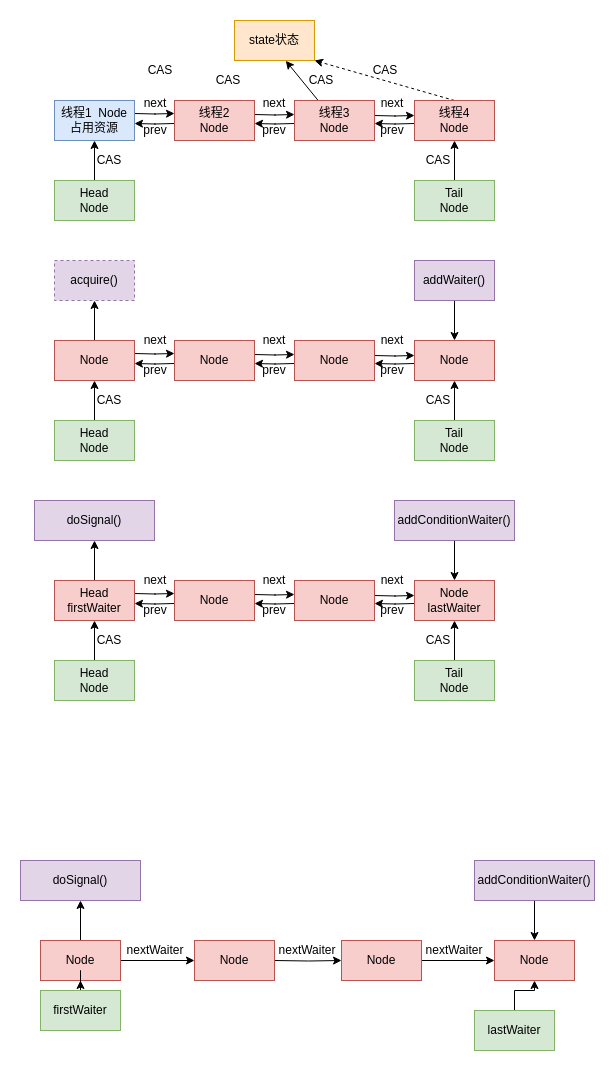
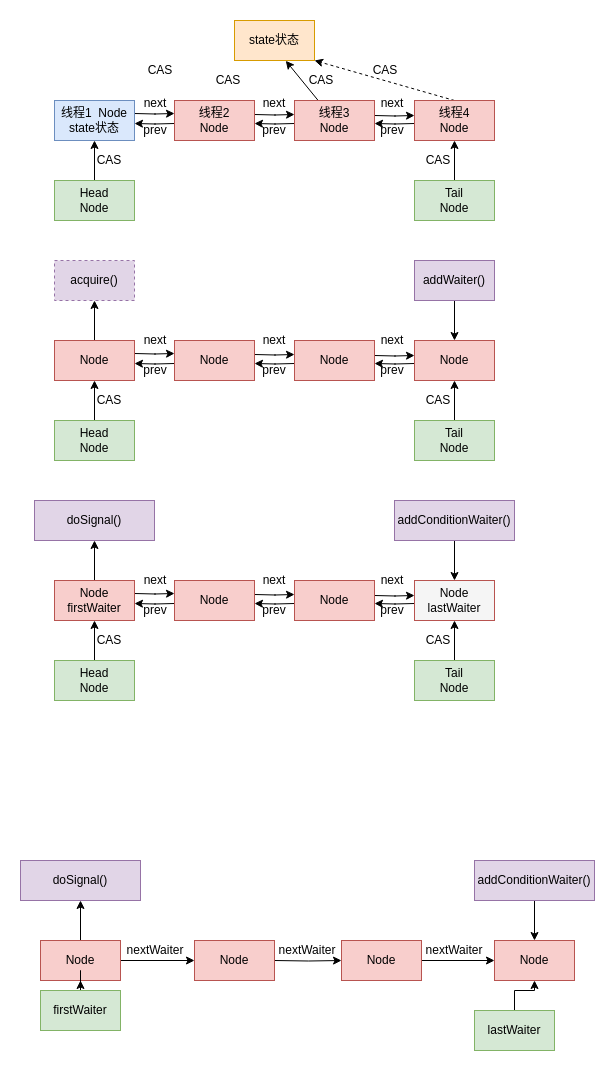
  <mxCell id="0" />
  <mxCell id="1" parent="0" />
  <mxCell id="2" style="edgeStyle=orthogonalEdgeStyle;rounded=0;orthogonalLoop=1;jettySize=auto;html=1;entryX=0;entryY=0.5;entryDx=0;entryDy=0;" parent="1" edge="1"><mxGeometry relative="1" as="geometry"><mxPoint x="134" y="113" as="sourcePoint" /><mxPoint x="174" y="113" as="targetPoint" /></mxGeometry></mxCell>
- <mxCell id="3" value="线程1&amp;nbsp; Node&lt;br&gt;占用资源" style="rounded=0;whiteSpace=wrap;html=1;fillColor=#dae8fc;strokeColor=#6c8ebf;" parent="1" vertex="1"><mxGeometry x="54" y="100" width="80" height="40" as="geometry" /></mxCell>
+ <mxCell id="3" value="线程1&amp;nbsp; Node&lt;br&gt;state状态" style="rounded=0;whiteSpace=wrap;html=1;fillColor=#dae8fc;strokeColor=#6c8ebf;" parent="1" vertex="1"><mxGeometry x="54" y="100" width="80" height="40" as="geometry" /></mxCell>
  <mxCell id="4" style="edgeStyle=orthogonalEdgeStyle;rounded=0;orthogonalLoop=1;jettySize=auto;html=1;entryX=1;entryY=0.5;entryDx=0;entryDy=0;" parent="1" edge="1"><mxGeometry relative="1" as="geometry"><mxPoint x="174" y="123" as="sourcePoint" /><mxPoint x="134" y="123" as="targetPoint" /></mxGeometry></mxCell>
  <mxCell id="5" style="edgeStyle=orthogonalEdgeStyle;rounded=0;orthogonalLoop=1;jettySize=auto;html=1;entryX=0;entryY=0.5;entryDx=0;entryDy=0;" parent="1" edge="1"><mxGeometry relative="1" as="geometry"><mxPoint x="254" y="114" as="sourcePoint" /><mxPoint x="294" y="114" as="targetPoint" /></mxGeometry></mxCell>
  <mxCell id="6" value="线程2&lt;br&gt;Node" style="rounded=0;whiteSpace=wrap;html=1;fillColor=#f8cecc;strokeColor=#b85450;" parent="1" vertex="1"><mxGeometry x="174" y="100" width="80" height="40" as="geometry" /></mxCell>
  <mxCell id="7" style="edgeStyle=orthogonalEdgeStyle;rounded=0;orthogonalLoop=1;jettySize=auto;html=1;entryX=1;entryY=0.5;entryDx=0;entryDy=0;" parent="1" edge="1"><mxGeometry relative="1" as="geometry"><mxPoint x="294" y="123" as="sourcePoint" /><mxPoint x="254" y="123" as="targetPoint" /></mxGeometry></mxCell>
  <mxCell id="8" style="edgeStyle=orthogonalEdgeStyle;rounded=0;orthogonalLoop=1;jettySize=auto;html=1;" parent="1" edge="1"><mxGeometry relative="1" as="geometry"><mxPoint x="374" y="115" as="sourcePoint" /><mxPoint x="414" y="115" as="targetPoint" /></mxGeometry></mxCell>
  <mxCell id="9" style="edgeStyle=none;rounded=0;orthogonalLoop=1;jettySize=auto;html=1;entryX=0.641;entryY=1.007;entryDx=0;entryDy=0;entryPerimeter=0;dashed=0;" parent="1" source="10" target="18" edge="1"><mxGeometry relative="1" as="geometry" /></mxCell>
  <mxCell id="10" value="线程3&lt;br&gt;Node" style="rounded=0;whiteSpace=wrap;html=1;fillColor=#f8cecc;strokeColor=#b85450;" parent="1" vertex="1"><mxGeometry x="294" y="100" width="80" height="40" as="geometry" /></mxCell>
  <mxCell id="11" style="edgeStyle=orthogonalEdgeStyle;rounded=0;orthogonalLoop=1;jettySize=auto;html=1;entryX=1;entryY=0.5;entryDx=0;entryDy=0;" parent="1" edge="1"><mxGeometry relative="1" as="geometry"><mxPoint x="414" y="123" as="sourcePoint" /><mxPoint x="374" y="123" as="targetPoint" /></mxGeometry></mxCell>
  <mxCell id="12" style="edgeStyle=none;rounded=0;orthogonalLoop=1;jettySize=auto;html=1;entryX=1;entryY=1;entryDx=0;entryDy=0;exitX=0.5;exitY=0;exitDx=0;exitDy=0;dashed=1;" parent="1" source="13" target="18" edge="1"><mxGeometry relative="1" as="geometry" /></mxCell>
  <mxCell id="13" value="线程4&lt;br&gt;Node" style="rounded=0;whiteSpace=wrap;html=1;fillColor=#f8cecc;strokeColor=#b85450;" parent="1" vertex="1"><mxGeometry x="414" y="100" width="80" height="40" as="geometry" /></mxCell>
  <mxCell id="14" style="edgeStyle=orthogonalEdgeStyle;rounded=0;orthogonalLoop=1;jettySize=auto;html=1;entryX=0.5;entryY=1;entryDx=0;entryDy=0;" parent="1" source="15" target="3" edge="1"><mxGeometry relative="1" as="geometry" /></mxCell>
  <mxCell id="15" value="Head&lt;br&gt;Node" style="rounded=0;whiteSpace=wrap;html=1;fillColor=#d5e8d4;strokeColor=#82b366;" parent="1" vertex="1"><mxGeometry x="54" y="180" width="80" height="40" as="geometry" /></mxCell>
  <mxCell id="16" style="edgeStyle=orthogonalEdgeStyle;rounded=0;orthogonalLoop=1;jettySize=auto;html=1;entryX=0.5;entryY=1;entryDx=0;entryDy=0;" parent="1" source="17" target="13" edge="1"><mxGeometry relative="1" as="geometry" /></mxCell>
  <mxCell id="17" value="Tail&lt;br&gt;Node" style="rounded=0;whiteSpace=wrap;html=1;fillColor=#d5e8d4;strokeColor=#82b366;" parent="1" vertex="1"><mxGeometry x="414" y="180" width="80" height="40" as="geometry" /></mxCell>
  <mxCell id="18" value="state状态" style="rounded=0;whiteSpace=wrap;html=1;fillColor=#ffe6cc;strokeColor=#d79b00;" parent="1" vertex="1"><mxGeometry x="234" y="20" width="80" height="40" as="geometry" /></mxCell>
  <mxCell id="19" value="CAS" style="text;html=1;strokeColor=none;fillColor=none;align=center;verticalAlign=middle;whiteSpace=wrap;rounded=0;" parent="1" vertex="1"><mxGeometry x="94" y="150" width="30" height="20" as="geometry" /></mxCell>
  <mxCell id="20" value="CAS" style="text;html=1;strokeColor=none;fillColor=none;align=center;verticalAlign=middle;whiteSpace=wrap;rounded=0;" parent="1" vertex="1"><mxGeometry x="422" y="150" width="32" height="20" as="geometry" /></mxCell>
  <mxCell id="21" value="CAS" style="text;html=1;strokeColor=none;fillColor=none;align=center;verticalAlign=middle;whiteSpace=wrap;rounded=0;" parent="1" vertex="1"><mxGeometry x="140" y="60" width="40" height="20" as="geometry" /></mxCell>
  <mxCell id="22" value="CAS" style="text;html=1;strokeColor=none;fillColor=none;align=center;verticalAlign=middle;whiteSpace=wrap;rounded=0;" parent="1" vertex="1"><mxGeometry x="208" y="70" width="40" height="20" as="geometry" /></mxCell>
  <mxCell id="23" value="CAS" style="text;html=1;strokeColor=none;fillColor=none;align=center;verticalAlign=middle;whiteSpace=wrap;rounded=0;" parent="1" vertex="1"><mxGeometry x="301" y="70" width="40" height="20" as="geometry" /></mxCell>
  <mxCell id="24" value="CAS" style="text;html=1;strokeColor=none;fillColor=none;align=center;verticalAlign=middle;whiteSpace=wrap;rounded=0;" parent="1" vertex="1"><mxGeometry x="365" y="60" width="40" height="20" as="geometry" /></mxCell>
  <mxCell id="25" style="edgeStyle=orthogonalEdgeStyle;rounded=0;orthogonalLoop=1;jettySize=auto;html=1;entryX=0;entryY=0.5;entryDx=0;entryDy=0;" parent="1" edge="1"><mxGeometry relative="1" as="geometry"><mxPoint x="134" y="353" as="sourcePoint" /><mxPoint x="174" y="353" as="targetPoint" /></mxGeometry></mxCell>
  <mxCell id="26" style="rounded=0;orthogonalLoop=1;jettySize=auto;html=1;entryX=0.5;entryY=1;entryDx=0;entryDy=0;" parent="1" source="27" target="42" edge="1"><mxGeometry relative="1" as="geometry" /></mxCell>
  <mxCell id="27" value="Node" style="rounded=0;whiteSpace=wrap;html=1;fillColor=#f8cecc;strokeColor=#b85450;" parent="1" vertex="1"><mxGeometry x="54" y="340" width="80" height="40" as="geometry" /></mxCell>
  <mxCell id="28" style="edgeStyle=orthogonalEdgeStyle;rounded=0;orthogonalLoop=1;jettySize=auto;html=1;entryX=1;entryY=0.5;entryDx=0;entryDy=0;" parent="1" edge="1"><mxGeometry relative="1" as="geometry"><mxPoint x="174" y="363" as="sourcePoint" /><mxPoint x="134" y="363" as="targetPoint" /></mxGeometry></mxCell>
  <mxCell id="29" style="edgeStyle=orthogonalEdgeStyle;rounded=0;orthogonalLoop=1;jettySize=auto;html=1;entryX=0;entryY=0.5;entryDx=0;entryDy=0;" parent="1" edge="1"><mxGeometry relative="1" as="geometry"><mxPoint x="254" y="354" as="sourcePoint" /><mxPoint x="294" y="354" as="targetPoint" /></mxGeometry></mxCell>
  <mxCell id="30" value="Node" style="rounded=0;whiteSpace=wrap;html=1;fillColor=#f8cecc;strokeColor=#b85450;" parent="1" vertex="1"><mxGeometry x="174" y="340" width="80" height="40" as="geometry" /></mxCell>
  <mxCell id="31" style="edgeStyle=orthogonalEdgeStyle;rounded=0;orthogonalLoop=1;jettySize=auto;html=1;entryX=1;entryY=0.5;entryDx=0;entryDy=0;" parent="1" edge="1"><mxGeometry relative="1" as="geometry"><mxPoint x="294" y="363" as="sourcePoint" /><mxPoint x="254" y="363" as="targetPoint" /></mxGeometry></mxCell>
  <mxCell id="32" style="edgeStyle=orthogonalEdgeStyle;rounded=0;orthogonalLoop=1;jettySize=auto;html=1;" parent="1" edge="1"><mxGeometry relative="1" as="geometry"><mxPoint x="374" y="355" as="sourcePoint" /><mxPoint x="414" y="355" as="targetPoint" /></mxGeometry></mxCell>
  <mxCell id="33" value="Node" style="rounded=0;whiteSpace=wrap;html=1;fillColor=#f8cecc;strokeColor=#b85450;" parent="1" vertex="1"><mxGeometry x="294" y="340" width="80" height="40" as="geometry" /></mxCell>
  <mxCell id="34" style="edgeStyle=orthogonalEdgeStyle;rounded=0;orthogonalLoop=1;jettySize=auto;html=1;entryX=1;entryY=0.5;entryDx=0;entryDy=0;" parent="1" edge="1"><mxGeometry relative="1" as="geometry"><mxPoint x="414" y="363" as="sourcePoint" /><mxPoint x="374" y="363" as="targetPoint" /></mxGeometry></mxCell>
  <mxCell id="35" value="Node" style="rounded=0;whiteSpace=wrap;html=1;fillColor=#f8cecc;strokeColor=#b85450;" parent="1" vertex="1"><mxGeometry x="414" y="340" width="80" height="40" as="geometry" /></mxCell>
  <mxCell id="36" style="edgeStyle=orthogonalEdgeStyle;rounded=0;orthogonalLoop=1;jettySize=auto;html=1;entryX=0.5;entryY=1;entryDx=0;entryDy=0;" parent="1" source="37" target="27" edge="1"><mxGeometry relative="1" as="geometry" /></mxCell>
  <mxCell id="37" value="Head&lt;br&gt;Node" style="rounded=0;whiteSpace=wrap;html=1;fillColor=#d5e8d4;strokeColor=#82b366;" parent="1" vertex="1"><mxGeometry x="54" y="420" width="80" height="40" as="geometry" /></mxCell>
  <mxCell id="38" style="edgeStyle=orthogonalEdgeStyle;rounded=0;orthogonalLoop=1;jettySize=auto;html=1;entryX=0.5;entryY=1;entryDx=0;entryDy=0;" parent="1" source="39" target="35" edge="1"><mxGeometry relative="1" as="geometry" /></mxCell>
  <mxCell id="39" value="Tail&lt;br&gt;Node" style="rounded=0;whiteSpace=wrap;html=1;fillColor=#d5e8d4;strokeColor=#82b366;" parent="1" vertex="1"><mxGeometry x="414" y="420" width="80" height="40" as="geometry" /></mxCell>
  <mxCell id="40" value="CAS" style="text;html=1;strokeColor=none;fillColor=none;align=center;verticalAlign=middle;whiteSpace=wrap;rounded=0;" parent="1" vertex="1"><mxGeometry x="94" y="390" width="30" height="20" as="geometry" /></mxCell>
  <mxCell id="41" value="CAS" style="text;html=1;strokeColor=none;fillColor=none;align=center;verticalAlign=middle;whiteSpace=wrap;rounded=0;" parent="1" vertex="1"><mxGeometry x="422" y="390" width="32" height="20" as="geometry" /></mxCell>
  <mxCell id="42" value="acquire()" style="rounded=0;whiteSpace=wrap;html=1;fillColor=#e1d5e7;strokeColor=#9673a6;dashed=1;" parent="1" vertex="1"><mxGeometry x="54" y="260" width="80" height="40" as="geometry" /></mxCell>
  <mxCell id="43" style="edgeStyle=none;rounded=0;orthogonalLoop=1;jettySize=auto;html=1;entryX=0.5;entryY=0;entryDx=0;entryDy=0;" parent="1" source="44" target="35" edge="1"><mxGeometry relative="1" as="geometry" /></mxCell>
  <mxCell id="44" value="addWaiter()" style="rounded=0;whiteSpace=wrap;html=1;fillColor=#e1d5e7;strokeColor=#9673a6;" parent="1" vertex="1"><mxGeometry x="414" y="260" width="80" height="40" as="geometry" /></mxCell>
  <mxCell id="45" style="edgeStyle=orthogonalEdgeStyle;rounded=0;orthogonalLoop=1;jettySize=auto;html=1;entryX=0;entryY=0.5;entryDx=0;entryDy=0;" parent="1" edge="1"><mxGeometry relative="1" as="geometry"><mxPoint x="134" y="593" as="sourcePoint" /><mxPoint x="174" y="593" as="targetPoint" /></mxGeometry></mxCell>
  <mxCell id="46" style="rounded=0;orthogonalLoop=1;jettySize=auto;html=1;entryX=0.5;entryY=1;entryDx=0;entryDy=0;" parent="1" source="47" target="62" edge="1"><mxGeometry relative="1" as="geometry" /></mxCell>
- <mxCell id="47" value="Head&lt;br&gt;firstWaiter" style="rounded=0;whiteSpace=wrap;html=1;fillColor=#f8cecc;strokeColor=#b85450;" parent="1" vertex="1"><mxGeometry x="54" y="580" width="80" height="40" as="geometry" /></mxCell>
+ <mxCell id="47" value="Node&lt;br&gt;firstWaiter" style="rounded=0;whiteSpace=wrap;html=1;fillColor=#f8cecc;strokeColor=#b85450;" parent="1" vertex="1"><mxGeometry x="54" y="580" width="80" height="40" as="geometry" /></mxCell>
  <mxCell id="48" style="edgeStyle=orthogonalEdgeStyle;rounded=0;orthogonalLoop=1;jettySize=auto;html=1;entryX=1;entryY=0.5;entryDx=0;entryDy=0;" parent="1" edge="1"><mxGeometry relative="1" as="geometry"><mxPoint x="174" y="603" as="sourcePoint" /><mxPoint x="134" y="603" as="targetPoint" /></mxGeometry></mxCell>
  <mxCell id="49" style="edgeStyle=orthogonalEdgeStyle;rounded=0;orthogonalLoop=1;jettySize=auto;html=1;entryX=0;entryY=0.5;entryDx=0;entryDy=0;" parent="1" edge="1"><mxGeometry relative="1" as="geometry"><mxPoint x="254" y="594" as="sourcePoint" /><mxPoint x="294" y="594" as="targetPoint" /></mxGeometry></mxCell>
  <mxCell id="50" value="Node" style="rounded=0;whiteSpace=wrap;html=1;fillColor=#f8cecc;strokeColor=#b85450;" parent="1" vertex="1"><mxGeometry x="174" y="580" width="80" height="40" as="geometry" /></mxCell>
  <mxCell id="51" style="edgeStyle=orthogonalEdgeStyle;rounded=0;orthogonalLoop=1;jettySize=auto;html=1;entryX=1;entryY=0.5;entryDx=0;entryDy=0;" parent="1" edge="1"><mxGeometry relative="1" as="geometry"><mxPoint x="294" y="603" as="sourcePoint" /><mxPoint x="254" y="603" as="targetPoint" /></mxGeometry></mxCell>
  <mxCell id="52" style="edgeStyle=orthogonalEdgeStyle;rounded=0;orthogonalLoop=1;jettySize=auto;html=1;" parent="1" edge="1"><mxGeometry relative="1" as="geometry"><mxPoint x="374" y="595" as="sourcePoint" /><mxPoint x="414" y="595" as="targetPoint" /></mxGeometry></mxCell>
  <mxCell id="53" value="Node" style="rounded=0;whiteSpace=wrap;html=1;fillColor=#f8cecc;strokeColor=#b85450;" parent="1" vertex="1"><mxGeometry x="294" y="580" width="80" height="40" as="geometry" /></mxCell>
  <mxCell id="54" style="edgeStyle=orthogonalEdgeStyle;rounded=0;orthogonalLoop=1;jettySize=auto;html=1;entryX=1;entryY=0.5;entryDx=0;entryDy=0;" parent="1" edge="1"><mxGeometry relative="1" as="geometry"><mxPoint x="414" y="603" as="sourcePoint" /><mxPoint x="374" y="603" as="targetPoint" /></mxGeometry></mxCell>
- <mxCell id="55" value="Node&lt;br&gt;lastWaiter" style="rounded=0;whiteSpace=wrap;html=1;fillColor=#f8cecc;strokeColor=#b85450;" parent="1" vertex="1"><mxGeometry x="414" y="580" width="80" height="40" as="geometry" /></mxCell>
+ <mxCell id="55" value="Node&lt;br&gt;lastWaiter" style="rounded=0;whiteSpace=wrap;html=1;fillColor=#f5f5f5;strokeColor=#b85450;" parent="1" vertex="1"><mxGeometry x="414" y="580" width="80" height="40" as="geometry" /></mxCell>
  <mxCell id="56" style="edgeStyle=orthogonalEdgeStyle;rounded=0;orthogonalLoop=1;jettySize=auto;html=1;entryX=0.5;entryY=1;entryDx=0;entryDy=0;" parent="1" source="57" target="47" edge="1"><mxGeometry relative="1" as="geometry" /></mxCell>
  <mxCell id="57" value="Head&lt;br&gt;Node" style="rounded=0;whiteSpace=wrap;html=1;fillColor=#d5e8d4;strokeColor=#82b366;" parent="1" vertex="1"><mxGeometry x="54" y="660" width="80" height="40" as="geometry" /></mxCell>
  <mxCell id="58" style="edgeStyle=orthogonalEdgeStyle;rounded=0;orthogonalLoop=1;jettySize=auto;html=1;entryX=0.5;entryY=1;entryDx=0;entryDy=0;" parent="1" source="59" target="55" edge="1"><mxGeometry relative="1" as="geometry" /></mxCell>
  <mxCell id="59" value="Tail&lt;br&gt;Node" style="rounded=0;whiteSpace=wrap;html=1;fillColor=#d5e8d4;strokeColor=#82b366;" parent="1" vertex="1"><mxGeometry x="414" y="660" width="80" height="40" as="geometry" /></mxCell>
  <mxCell id="60" value="CAS" style="text;html=1;strokeColor=none;fillColor=none;align=center;verticalAlign=middle;whiteSpace=wrap;rounded=0;" parent="1" vertex="1"><mxGeometry x="94" y="630" width="30" height="20" as="geometry" /></mxCell>
  <mxCell id="61" value="CAS" style="text;html=1;strokeColor=none;fillColor=none;align=center;verticalAlign=middle;whiteSpace=wrap;rounded=0;" parent="1" vertex="1"><mxGeometry x="422" y="630" width="32" height="20" as="geometry" /></mxCell>
  <mxCell id="62" value="doSignal()" style="rounded=0;whiteSpace=wrap;html=1;fillColor=#e1d5e7;strokeColor=#9673a6;" parent="1" vertex="1"><mxGeometry x="34" y="500" width="120" height="40" as="geometry" /></mxCell>
  <mxCell id="63" style="edgeStyle=none;rounded=0;orthogonalLoop=1;jettySize=auto;html=1;entryX=0.5;entryY=0;entryDx=0;entryDy=0;" parent="1" source="64" target="55" edge="1"><mxGeometry relative="1" as="geometry" /></mxCell>
  <mxCell id="64" value="addConditionWaiter()" style="rounded=0;whiteSpace=wrap;html=1;fillColor=#e1d5e7;strokeColor=#9673a6;" parent="1" vertex="1"><mxGeometry x="394" y="500" width="120" height="40" as="geometry" /></mxCell>
  <mxCell id="65" value="next" style="text;html=1;strokeColor=none;fillColor=none;align=center;verticalAlign=middle;whiteSpace=wrap;rounded=0;" parent="1" vertex="1"><mxGeometry x="140" y="93" width="30" height="20" as="geometry" /></mxCell>
  <mxCell id="66" value="prev" style="text;html=1;strokeColor=none;fillColor=none;align=center;verticalAlign=middle;whiteSpace=wrap;rounded=0;" parent="1" vertex="1"><mxGeometry x="140" y="120" width="30" height="20" as="geometry" /></mxCell>
  <mxCell id="67" value="next" style="text;html=1;strokeColor=none;fillColor=none;align=center;verticalAlign=middle;whiteSpace=wrap;rounded=0;" parent="1" vertex="1"><mxGeometry x="259" y="93" width="30" height="20" as="geometry" /></mxCell>
  <mxCell id="68" value="next" style="text;html=1;strokeColor=none;fillColor=none;align=center;verticalAlign=middle;whiteSpace=wrap;rounded=0;" parent="1" vertex="1"><mxGeometry x="377" y="93" width="30" height="20" as="geometry" /></mxCell>
  <mxCell id="69" value="prev" style="text;html=1;strokeColor=none;fillColor=none;align=center;verticalAlign=middle;whiteSpace=wrap;rounded=0;" parent="1" vertex="1"><mxGeometry x="259" y="120" width="30" height="20" as="geometry" /></mxCell>
  <mxCell id="70" value="prev" style="text;html=1;strokeColor=none;fillColor=none;align=center;verticalAlign=middle;whiteSpace=wrap;rounded=0;" parent="1" vertex="1"><mxGeometry x="377" y="120" width="30" height="20" as="geometry" /></mxCell>
  <mxCell id="71" value="next" style="text;html=1;strokeColor=none;fillColor=none;align=center;verticalAlign=middle;whiteSpace=wrap;rounded=0;" parent="1" vertex="1"><mxGeometry x="140" y="330" width="30" height="20" as="geometry" /></mxCell>
  <mxCell id="72" value="next" style="text;html=1;strokeColor=none;fillColor=none;align=center;verticalAlign=middle;whiteSpace=wrap;rounded=0;" parent="1" vertex="1"><mxGeometry x="259" y="330" width="30" height="20" as="geometry" /></mxCell>
  <mxCell id="73" value="next" style="text;html=1;strokeColor=none;fillColor=none;align=center;verticalAlign=middle;whiteSpace=wrap;rounded=0;" parent="1" vertex="1"><mxGeometry x="377" y="330" width="30" height="20" as="geometry" /></mxCell>
  <mxCell id="74" value="prev" style="text;html=1;strokeColor=none;fillColor=none;align=center;verticalAlign=middle;whiteSpace=wrap;rounded=0;" parent="1" vertex="1"><mxGeometry x="140" y="360" width="30" height="20" as="geometry" /></mxCell>
  <mxCell id="75" value="prev" style="text;html=1;strokeColor=none;fillColor=none;align=center;verticalAlign=middle;whiteSpace=wrap;rounded=0;" parent="1" vertex="1"><mxGeometry x="259" y="360" width="30" height="20" as="geometry" /></mxCell>
  <mxCell id="76" value="prev" style="text;html=1;strokeColor=none;fillColor=none;align=center;verticalAlign=middle;whiteSpace=wrap;rounded=0;" parent="1" vertex="1"><mxGeometry x="377" y="360" width="30" height="20" as="geometry" /></mxCell>
  <mxCell id="77" value="prev" style="text;html=1;strokeColor=none;fillColor=none;align=center;verticalAlign=middle;whiteSpace=wrap;rounded=0;" parent="1" vertex="1"><mxGeometry x="377" y="600" width="30" height="20" as="geometry" /></mxCell>
  <mxCell id="78" value="prev" style="text;html=1;strokeColor=none;fillColor=none;align=center;verticalAlign=middle;whiteSpace=wrap;rounded=0;" parent="1" vertex="1"><mxGeometry x="259" y="600" width="30" height="20" as="geometry" /></mxCell>
  <mxCell id="79" value="prev" style="text;html=1;strokeColor=none;fillColor=none;align=center;verticalAlign=middle;whiteSpace=wrap;rounded=0;" parent="1" vertex="1"><mxGeometry x="140" y="600" width="30" height="20" as="geometry" /></mxCell>
  <mxCell id="80" value="next" style="text;html=1;strokeColor=none;fillColor=none;align=center;verticalAlign=middle;whiteSpace=wrap;rounded=0;" parent="1" vertex="1"><mxGeometry x="140" y="570" width="30" height="20" as="geometry" /></mxCell>
  <mxCell id="81" value="next" style="text;html=1;strokeColor=none;fillColor=none;align=center;verticalAlign=middle;whiteSpace=wrap;rounded=0;" parent="1" vertex="1"><mxGeometry x="259" y="570" width="30" height="20" as="geometry" /></mxCell>
  <mxCell id="82" value="next" style="text;html=1;strokeColor=none;fillColor=none;align=center;verticalAlign=middle;whiteSpace=wrap;rounded=0;" parent="1" vertex="1"><mxGeometry x="377" y="570" width="30" height="20" as="geometry" /></mxCell>
  <mxCell id="83" style="rounded=0;orthogonalLoop=1;jettySize=auto;html=1;entryX=0.5;entryY=1;entryDx=0;entryDy=0;" edge="1" parent="1" source="85" target="95"><mxGeometry relative="1" as="geometry" /></mxCell>
  <mxCell id="84" style="edgeStyle=orthogonalEdgeStyle;rounded=0;orthogonalLoop=1;jettySize=auto;html=1;entryX=0;entryY=0.5;entryDx=0;entryDy=0;" edge="1" parent="1" source="85" target="87"><mxGeometry relative="1" as="geometry" /></mxCell>
  <mxCell id="85" value="Node" style="rounded=0;whiteSpace=wrap;html=1;fillColor=#f8cecc;strokeColor=#b85450;" vertex="1" parent="1"><mxGeometry x="40" y="940" width="80" height="40" as="geometry" /></mxCell>
  <mxCell id="86" style="edgeStyle=orthogonalEdgeStyle;rounded=0;orthogonalLoop=1;jettySize=auto;html=1;" edge="1" parent="1" target="89"><mxGeometry relative="1" as="geometry"><mxPoint x="274" y="960" as="sourcePoint" /><mxPoint x="314" y="960" as="targetPoint" /></mxGeometry></mxCell>
  <mxCell id="87" value="Node" style="rounded=0;whiteSpace=wrap;html=1;fillColor=#f8cecc;strokeColor=#b85450;" vertex="1" parent="1"><mxGeometry x="194" y="940" width="80" height="40" as="geometry" /></mxCell>
  <mxCell id="88" style="edgeStyle=orthogonalEdgeStyle;rounded=0;orthogonalLoop=1;jettySize=auto;html=1;entryX=0;entryY=0.5;entryDx=0;entryDy=0;" edge="1" parent="1" source="89" target="90"><mxGeometry relative="1" as="geometry" /></mxCell>
  <mxCell id="89" value="Node" style="rounded=0;whiteSpace=wrap;html=1;fillColor=#f8cecc;strokeColor=#b85450;" vertex="1" parent="1"><mxGeometry x="341" y="940" width="80" height="40" as="geometry" /></mxCell>
  <mxCell id="90" value="Node&lt;br&gt;" style="rounded=0;whiteSpace=wrap;html=1;fillColor=#f8cecc;strokeColor=#b85450;" vertex="1" parent="1"><mxGeometry x="494" y="940" width="80" height="40" as="geometry" /></mxCell>
  <mxCell id="91" style="edgeStyle=orthogonalEdgeStyle;rounded=0;orthogonalLoop=1;jettySize=auto;html=1;entryX=0.5;entryY=1;entryDx=0;entryDy=0;" edge="1" parent="1" source="92" target="85"><mxGeometry relative="1" as="geometry" /></mxCell>
  <mxCell id="92" value="firstWaiter" style="rounded=0;whiteSpace=wrap;html=1;fillColor=#d5e8d4;strokeColor=#82b366;" vertex="1" parent="1"><mxGeometry x="40" y="990" width="80" height="40" as="geometry" /></mxCell>
  <mxCell id="93" style="edgeStyle=orthogonalEdgeStyle;rounded=0;orthogonalLoop=1;jettySize=auto;html=1;entryX=0.5;entryY=1;entryDx=0;entryDy=0;" edge="1" parent="1" source="94" target="90"><mxGeometry relative="1" as="geometry" /></mxCell>
  <mxCell id="94" value="lastWaiter" style="rounded=0;whiteSpace=wrap;html=1;fillColor=#d5e8d4;strokeColor=#82b366;" vertex="1" parent="1"><mxGeometry x="474" y="1010" width="80" height="40" as="geometry" /></mxCell>
  <mxCell id="95" value="doSignal()" style="rounded=0;whiteSpace=wrap;html=1;fillColor=#e1d5e7;strokeColor=#9673a6;" vertex="1" parent="1"><mxGeometry x="20" y="860" width="120" height="40" as="geometry" /></mxCell>
  <mxCell id="96" style="edgeStyle=none;rounded=0;orthogonalLoop=1;jettySize=auto;html=1;entryX=0.5;entryY=0;entryDx=0;entryDy=0;" edge="1" parent="1" source="97" target="90"><mxGeometry relative="1" as="geometry" /></mxCell>
  <mxCell id="97" value="addConditionWaiter()" style="rounded=0;whiteSpace=wrap;html=1;fillColor=#e1d5e7;strokeColor=#9673a6;" vertex="1" parent="1"><mxGeometry x="474" y="860" width="120" height="40" as="geometry" /></mxCell>
  <mxCell id="98" value="nextWaiter" style="text;html=1;strokeColor=none;fillColor=none;align=center;verticalAlign=middle;whiteSpace=wrap;rounded=0;" vertex="1" parent="1"><mxGeometry x="140" y="940" width="30" height="20" as="geometry" /></mxCell>
  <mxCell id="99" value="nextWaiter" style="text;html=1;strokeColor=none;fillColor=none;align=center;verticalAlign=middle;whiteSpace=wrap;rounded=0;" vertex="1" parent="1"><mxGeometry x="292" y="940" width="30" height="20" as="geometry" /></mxCell>
  <mxCell id="100" value="nextWaiter" style="text;html=1;strokeColor=none;fillColor=none;align=center;verticalAlign=middle;whiteSpace=wrap;rounded=0;" vertex="1" parent="1"><mxGeometry x="439" y="940" width="30" height="20" as="geometry" /></mxCell>
